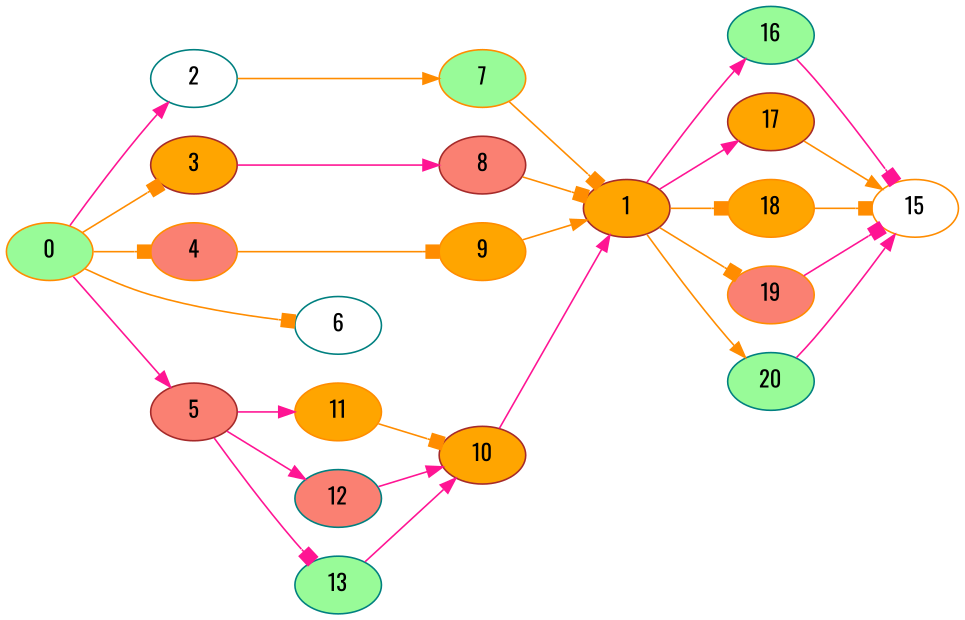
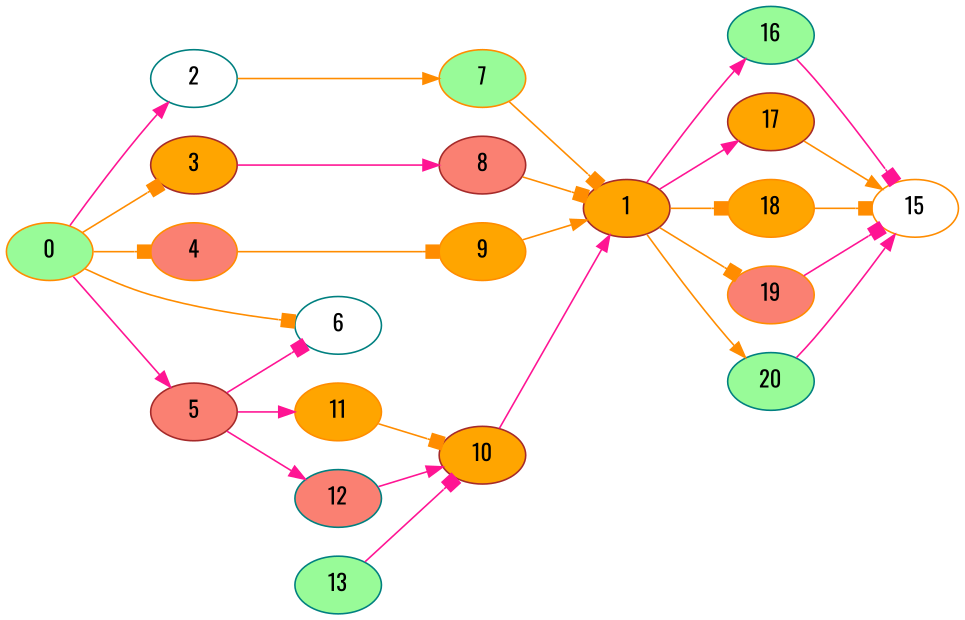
  digraph {
    fontname=Oswald
    rankdir=LR
    node [Weight=9 color=darkorange fillcolor=orange fontname=Oswald style=filled]
    edge [Weight=13 arrowhead=normal color=deeppink fontname=Oswald]
    0 [fillcolor=palegreen]
    2 [color=teal fillcolor=white]
    3 [Weight=4 color=brown]
    4 [Weight=10 fillcolor=salmon]
    5 [Weight=7 color=brown fillcolor=salmon]
    6 [color=teal fillcolor=white]
    7 [Weight=10 fillcolor=palegreen]
    8 [Weight=8 color=brown fillcolor=salmon]
    9 [Weight=2]
    11 [Weight=6]
    12 [Weight=2 color=teal fillcolor=salmon]
    13 [Weight=7 color=teal fillcolor=palegreen]
    1 [Weight=10 color=brown]
    10 [color=brown]
    16 [Weight=3 color=teal fillcolor=palegreen]
    17 [Weight=3 color=brown]
    18 [Weight=2]
    19 [Weight=6 fillcolor=salmon]
    20 [Weight=5 color=teal fillcolor=palegreen]
    15 [fillcolor=white]
    0 -> 2 [Weight=9]
    0 -> 3 [Weight=7 arrowhead=box color=darkorange]
    0 -> 4 [arrowhead=box color=darkorange]
    0 -> 5 [Weight=12]
    0 -> 6 [Weight=4 arrowhead=box color=darkorange]
    2 -> 7 [color=darkorange]
    3 -> 8
    4 -> 9 [Weight=7 arrowhead=box color=darkorange]
    5 -> 11
    5 -> 12 [Weight=7]
-   5 -> 13 [Weight=12 arrowhead=box]
+   5 -> 6 [Weight=12 arrowhead=box]
    7 -> 1 [Weight=15 arrowhead=box color=darkorange]
    8 -> 1 [Weight=10 arrowhead=box color=darkorange]
    9 -> 1 [Weight=10 color=darkorange]
    11 -> 10 [Weight=3 arrowhead=box color=darkorange]
    12 -> 10 [Weight=6]
-   13 -> 10
+   13 -> 10 [arrowhead=box]
    1 -> 16 [Weight=7]
    1 -> 17 [Weight=10]
    1 -> 18 [Weight=3 arrowhead=box color=darkorange]
    1 -> 19 [Weight=6 arrowhead=box color=darkorange]
    1 -> 20 [Weight=3 color=darkorange]
    10 -> 1 [Weight=15]
    16 -> 15 [Weight=12 arrowhead=box]
    17 -> 15 [Weight=6 color=darkorange]
    18 -> 15 [Weight=6 arrowhead=box color=darkorange]
    19 -> 15 [Weight=10 arrowhead=box]
    20 -> 15 [Weight=10]
  }
